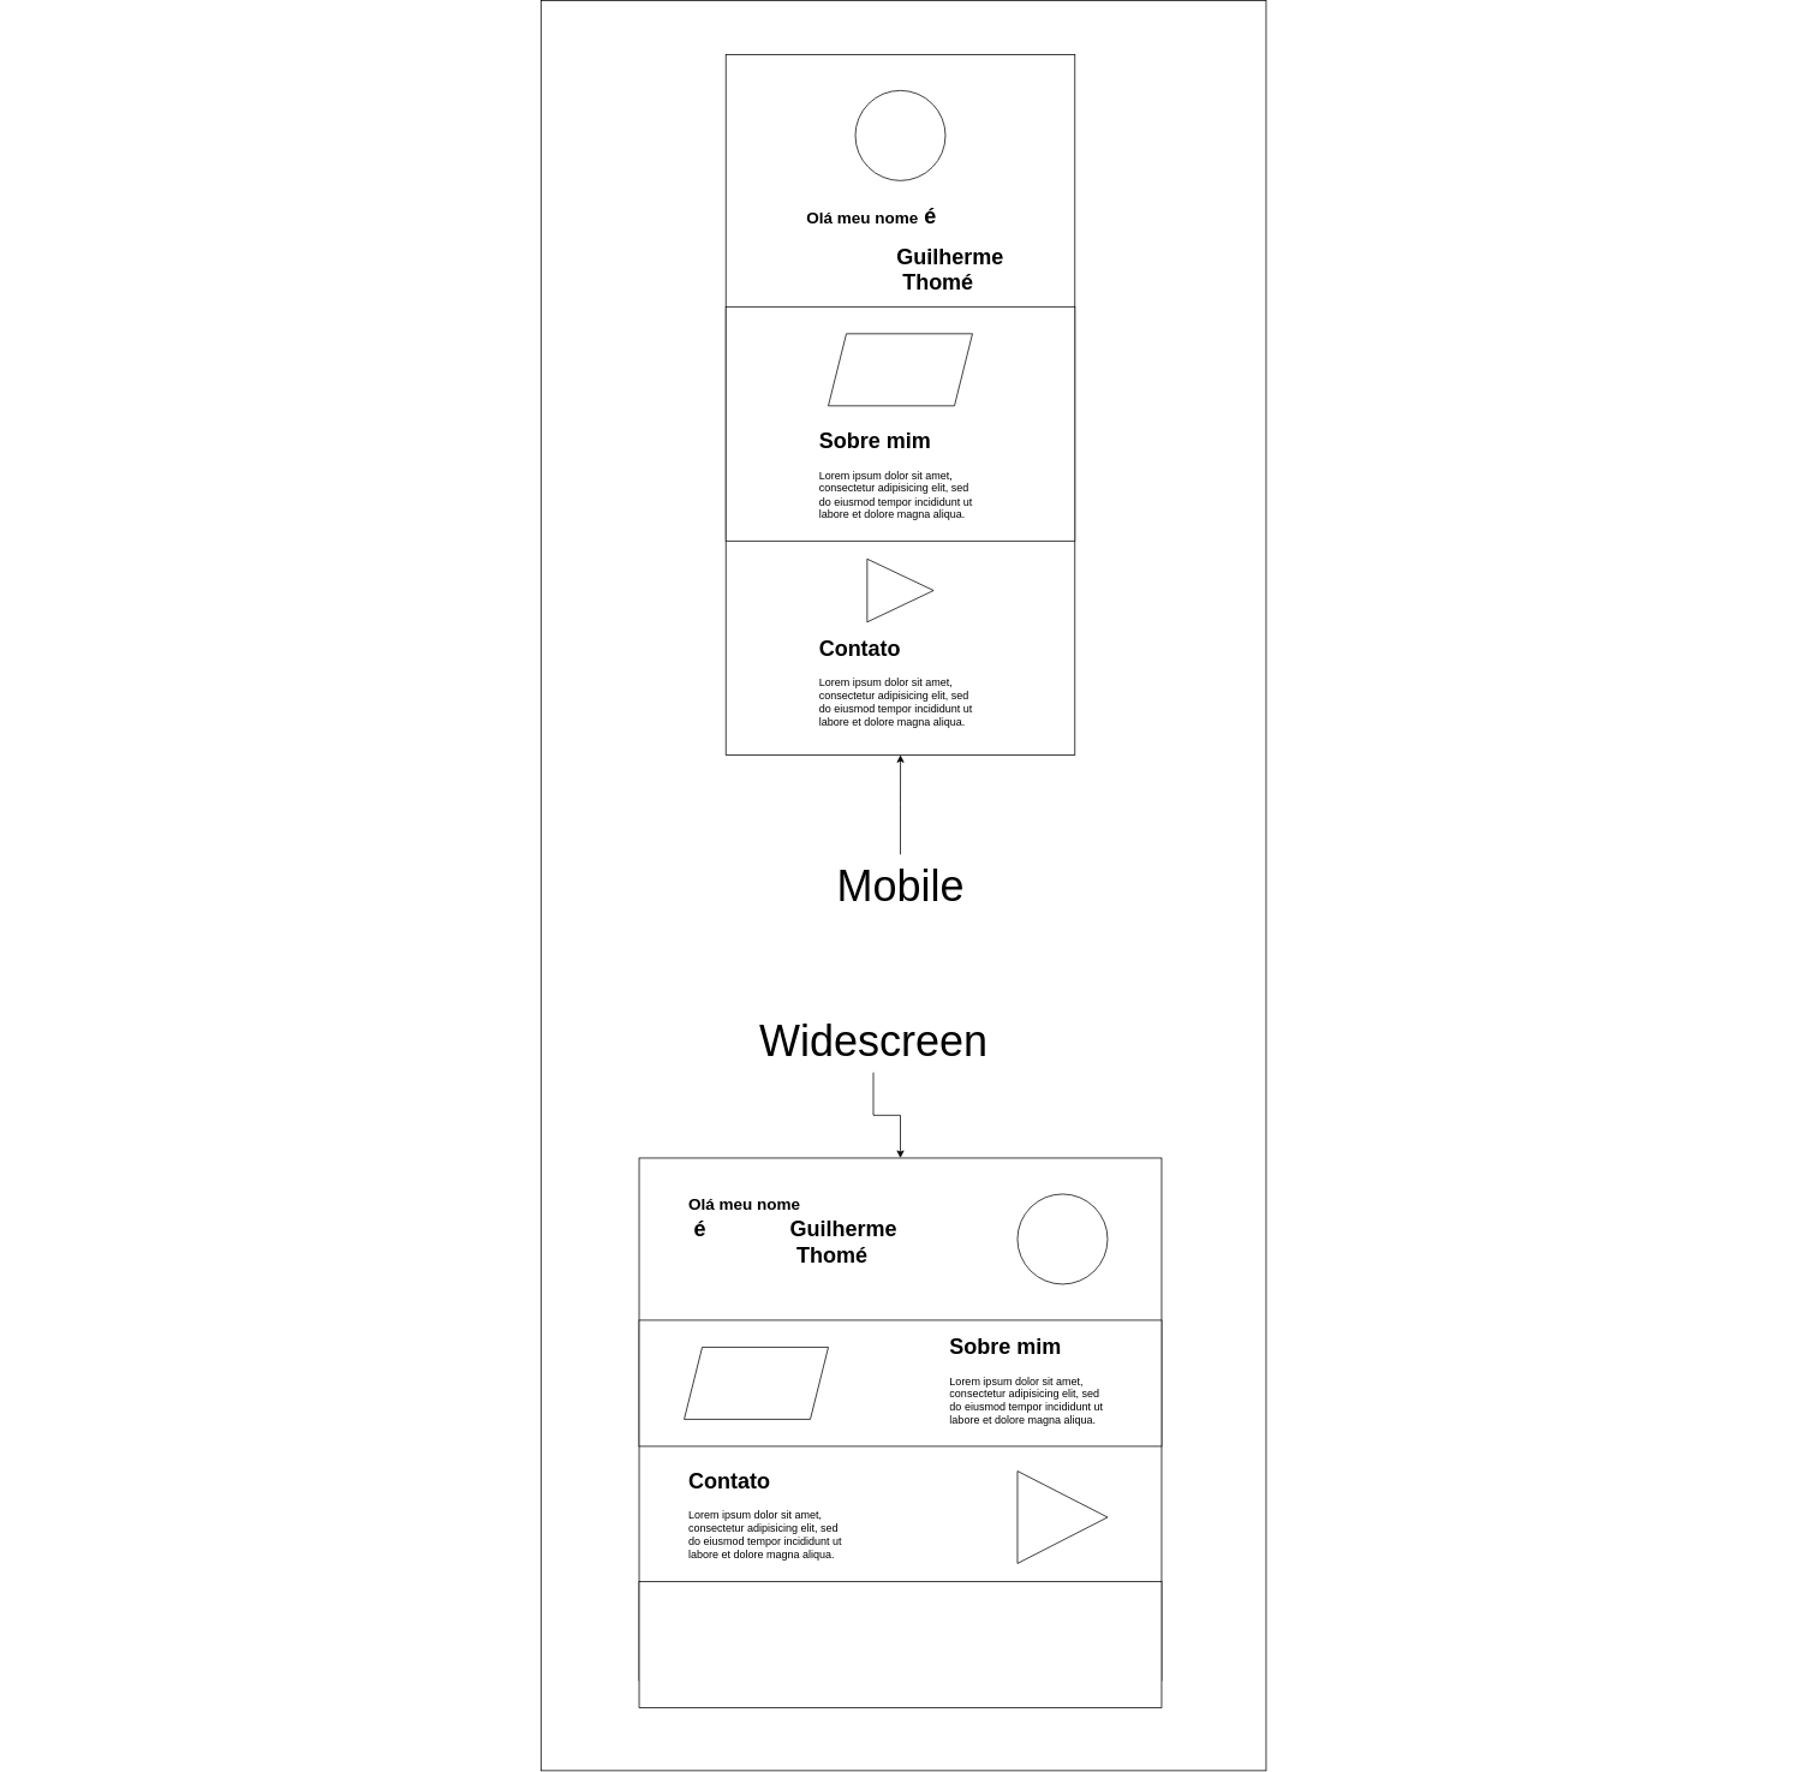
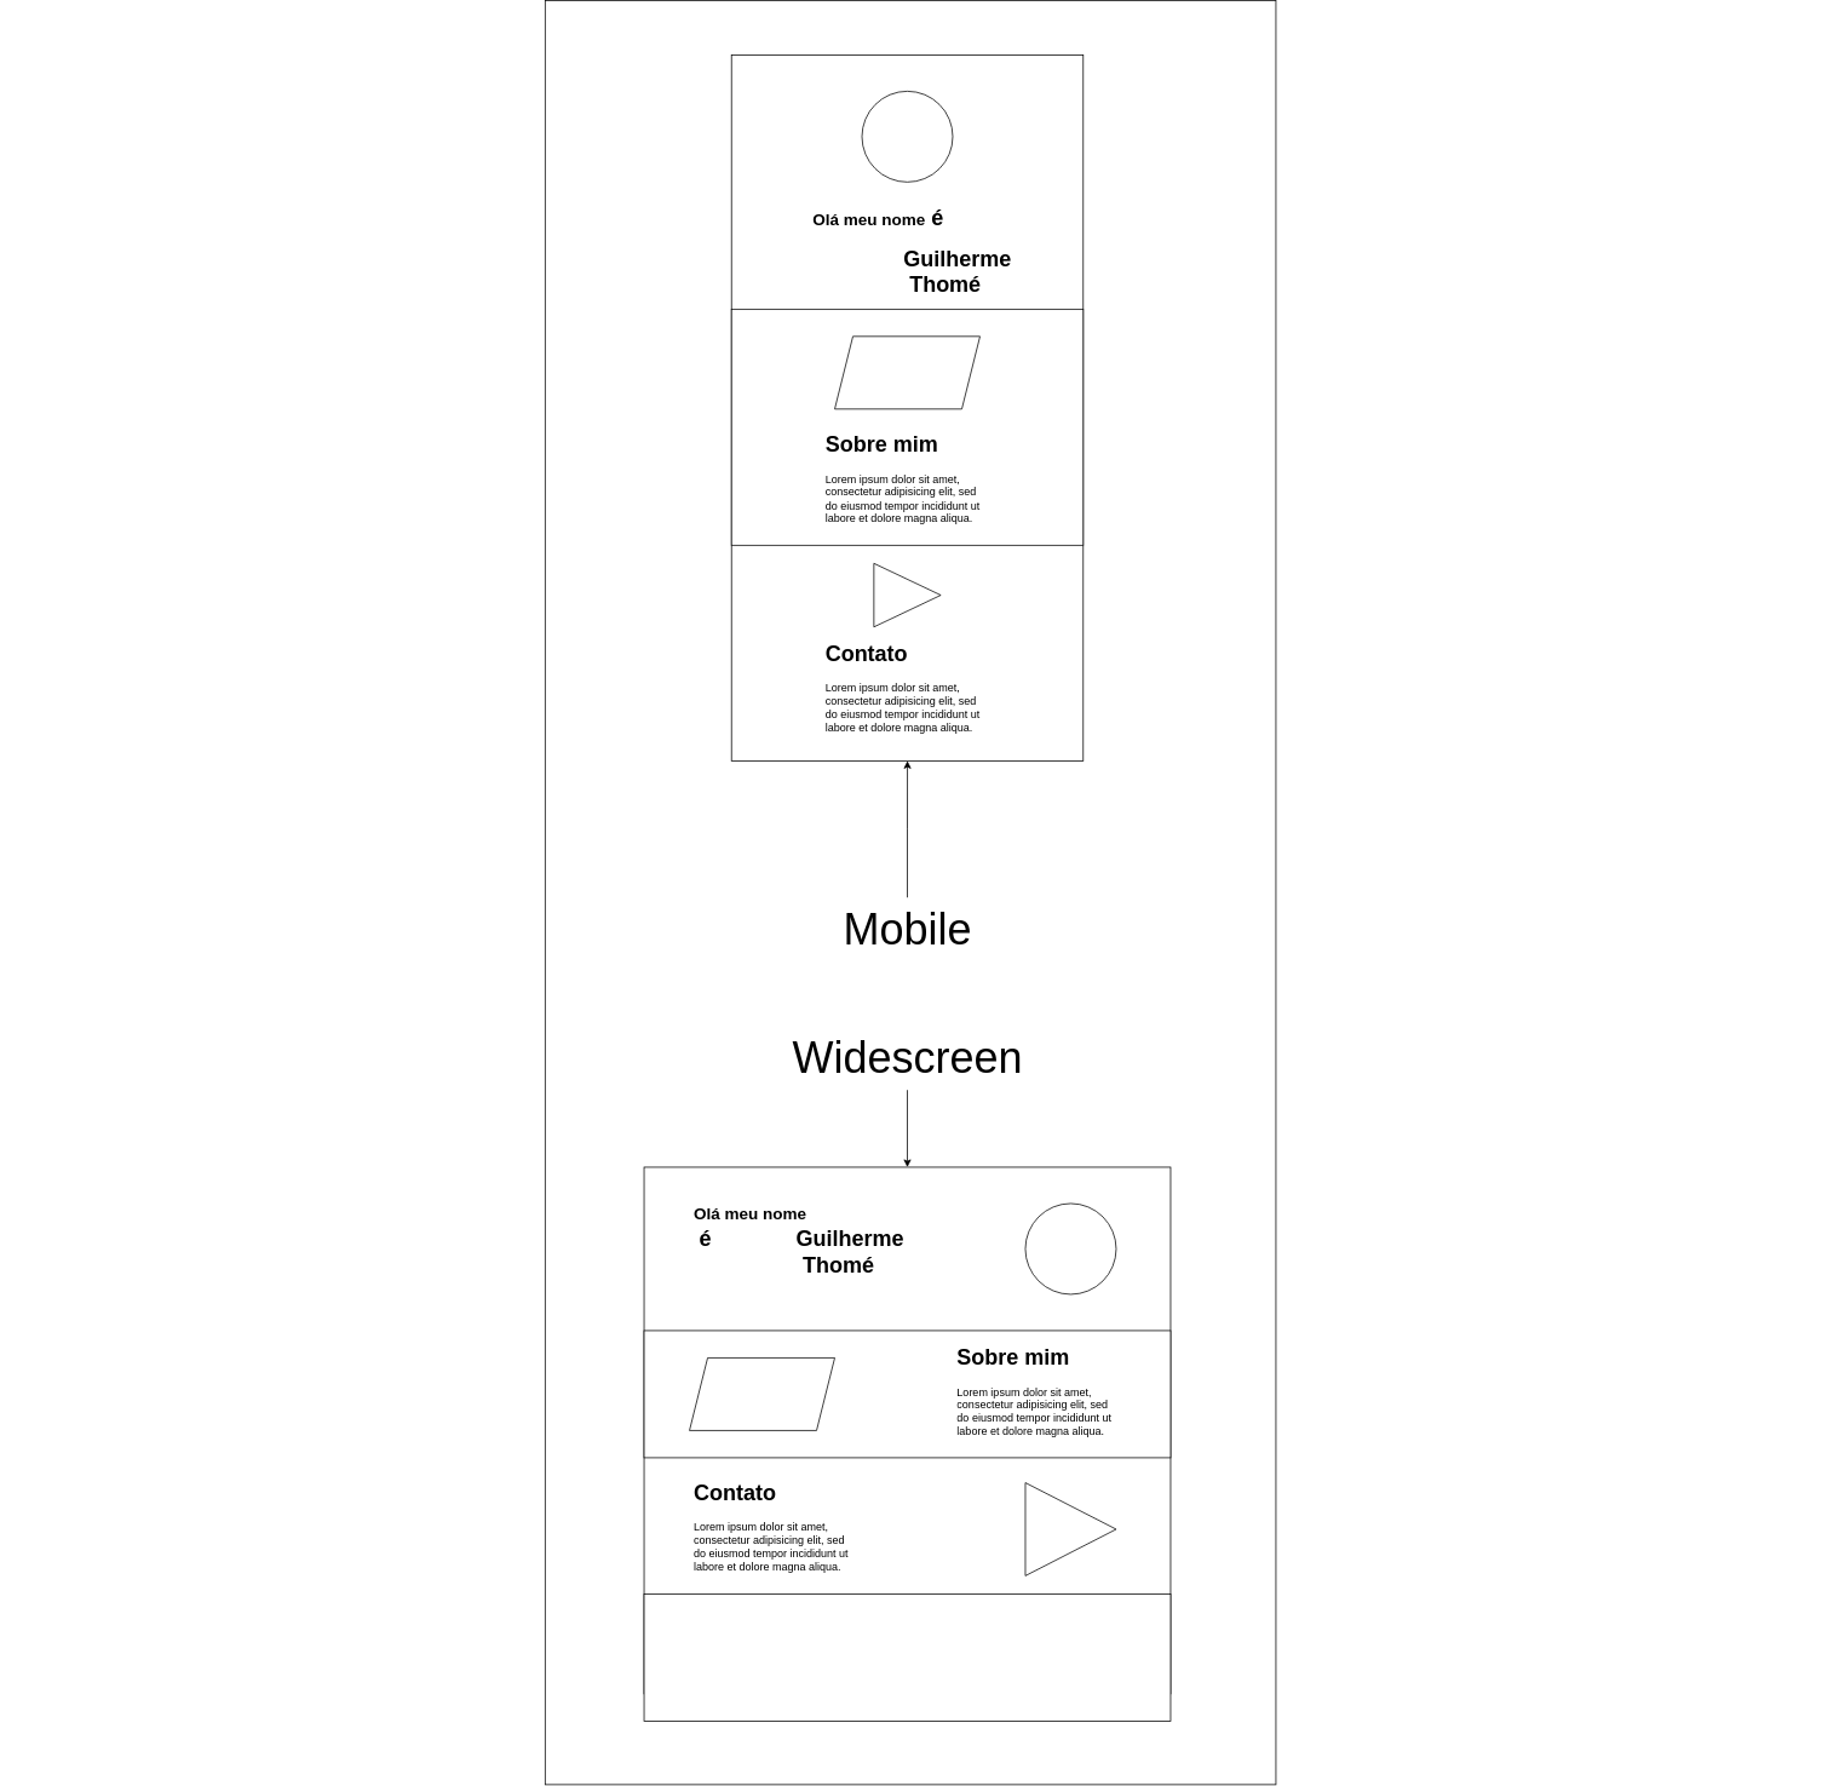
  <mxCell id="0" />
  <mxCell id="1" parent="0" />
  <mxCell id="2" value="" style="rounded=0;whiteSpace=wrap;html=1;rotation=90;direction=south;" vertex="1" parent="1"><mxGeometry x="20" y="540" width="1965" height="805" as="geometry" /></mxCell>
  <mxCell id="3" value="" style="whiteSpace=wrap;html=1;aspect=fixed;" vertex="1" parent="1"><mxGeometry x="709" y="1245" width="580" height="580" as="geometry" /></mxCell>
  <mxCell id="4" value="" style="ellipse;whiteSpace=wrap;html=1;aspect=fixed;" vertex="1" parent="1"><mxGeometry x="1129" y="1285" width="100" height="100" as="geometry" /></mxCell>
  <mxCell id="5" value="&lt;h1&gt;&lt;font style=&quot;font-size: 18px;&quot;&gt;Olá meu nome&lt;/font&gt;&amp;nbsp; &amp;nbsp; &amp;nbsp; &amp;nbsp; &amp;nbsp; &amp;nbsp;&amp;nbsp;&lt;font style=&quot;background-color: initial; font-weight: normal; font-size: 22px;&quot;&gt;&amp;nbsp; &amp;nbsp; &amp;nbsp;&lt;/font&gt;é&amp;nbsp; &amp;nbsp; &amp;nbsp; &amp;nbsp; &amp;nbsp; &amp;nbsp; &amp;nbsp; Guilherme&amp;nbsp; &amp;nbsp; &amp;nbsp; &amp;nbsp; &amp;nbsp; &amp;nbsp; &amp;nbsp; &amp;nbsp; &amp;nbsp; &amp;nbsp; &amp;nbsp; Thomé&lt;/h1&gt;&lt;div&gt;&lt;br&gt;&lt;/div&gt;" style="text;html=1;strokeColor=none;fillColor=none;spacing=5;spacingTop=-20;whiteSpace=wrap;overflow=hidden;rounded=0;" vertex="1" parent="1"><mxGeometry x="759" y="1275" width="260" height="140" as="geometry" /></mxCell>
  <mxCell id="6" value="" style="rounded=0;whiteSpace=wrap;html=1;" vertex="1" parent="1"><mxGeometry x="709" y="1425" width="580" height="140" as="geometry" /></mxCell>
  <mxCell id="7" value="" style="shape=parallelogram;perimeter=parallelogramPerimeter;whiteSpace=wrap;html=1;fixedSize=1;" vertex="1" parent="1"><mxGeometry x="759" y="1455" width="160" height="80" as="geometry" /></mxCell>
  <mxCell id="8" value="" style="rounded=1;whiteSpace=wrap;html=1;arcSize=0;" vertex="1" parent="1"><mxGeometry x="709" y="1715" width="580" height="140" as="geometry" /></mxCell>
  <mxCell id="9" value="" style="triangle;whiteSpace=wrap;html=1;" vertex="1" parent="1"><mxGeometry x="1129" y="1592.5" width="100" height="102.5" as="geometry" /></mxCell>
  <mxCell id="10" value="&lt;h1&gt;Sobre mim&lt;/h1&gt;&lt;p&gt;Lorem ipsum dolor sit amet, consectetur adipisicing elit, sed do eiusmod tempor incididunt ut labore et dolore magna aliqua.&lt;/p&gt;" style="text;html=1;strokeColor=none;fillColor=none;spacing=5;spacingTop=-20;whiteSpace=wrap;overflow=hidden;rounded=0;" vertex="1" parent="1"><mxGeometry x="1049" y="1435" width="190" height="120" as="geometry" /></mxCell>
  <mxCell id="11" value="&lt;h1&gt;Contato&lt;/h1&gt;&lt;p&gt;Lorem ipsum dolor sit amet, consectetur adipisicing elit, sed do eiusmod tempor incididunt ut labore et dolore magna aliqua.&lt;/p&gt;" style="text;html=1;strokeColor=none;fillColor=none;spacing=5;spacingTop=-20;whiteSpace=wrap;overflow=hidden;rounded=0;" vertex="1" parent="1"><mxGeometry x="759" y="1583.75" width="190" height="120" as="geometry" /></mxCell>
  <mxCell id="12" value="" style="edgeStyle=orthogonalEdgeStyle;rounded=0;orthogonalLoop=1;jettySize=auto;html=1;" edge="1" parent="1" source="13" target="3"><mxGeometry relative="1" as="geometry" /></mxCell>
- <mxCell id="13" value="Widescreen" style="text;html=1;align=center;verticalAlign=middle;resizable=0;points=[];autosize=1;strokeColor=none;fillColor=none;fontSize=48;" vertex="1" parent="1"><mxGeometry x="829" y="1080" width="280" height="70" as="geometry" /></mxCell>
+ <mxCell id="13" value="Widescreen" style="text;html=1;align=center;verticalAlign=middle;resizable=0;points=[];autosize=1;strokeColor=none;fillColor=none;fontSize=48;" vertex="1" parent="1"><mxGeometry x="859" width="280" height="70" as="geometry" y="1090" /></mxCell>
  <mxCell id="14" value="" style="rounded=0;whiteSpace=wrap;html=1;rotation=-180;" vertex="1" parent="1"><mxGeometry x="805.25" y="20" width="387.5" height="777.5" as="geometry" /></mxCell>
  <mxCell id="15" value="&lt;h1&gt;&lt;font style=&quot;font-size: 18px;&quot;&gt;Olá meu nome&lt;/font&gt;&amp;nbsp;é&amp;nbsp;&amp;nbsp;&lt;/h1&gt;&lt;h1&gt;&amp;nbsp; &amp;nbsp; &amp;nbsp; &amp;nbsp; &amp;nbsp; &amp;nbsp; &amp;nbsp; &amp;nbsp;Guilherme&amp;nbsp; &amp;nbsp; &amp;nbsp; &amp;nbsp; &amp;nbsp; &amp;nbsp; &amp;nbsp; &amp;nbsp; &amp;nbsp; &amp;nbsp; &amp;nbsp; Thomé&lt;/h1&gt;&lt;div&gt;&lt;br&gt;&lt;/div&gt;" style="text;html=1;strokeColor=none;fillColor=none;spacing=5;spacingTop=-20;whiteSpace=wrap;overflow=hidden;rounded=0;" vertex="1" parent="1"><mxGeometry x="890.25" y="180" width="266.25" height="140" as="geometry" /></mxCell>
  <mxCell id="16" value="" style="ellipse;whiteSpace=wrap;html=1;aspect=fixed;" vertex="1" parent="1"><mxGeometry x="949" y="60" width="100" height="100" as="geometry" /></mxCell>
  <mxCell id="17" value="" style="rounded=1;whiteSpace=wrap;html=1;arcSize=0;" vertex="1" parent="1"><mxGeometry x="805.25" y="300" width="387.5" height="260" as="geometry" /></mxCell>
  <mxCell id="18" value="" style="shape=parallelogram;perimeter=parallelogramPerimeter;whiteSpace=wrap;html=1;fixedSize=1;" vertex="1" parent="1"><mxGeometry x="919" y="330" width="160" height="80" as="geometry" /></mxCell>
  <mxCell id="19" value="&lt;h1&gt;Sobre mim&lt;/h1&gt;&lt;p&gt;Lorem ipsum dolor sit amet, consectetur adipisicing elit, sed do eiusmod tempor incididunt ut labore et dolore magna aliqua.&lt;/p&gt;" style="text;html=1;strokeColor=none;fillColor=none;spacing=5;spacingTop=-20;whiteSpace=wrap;overflow=hidden;rounded=0;" vertex="1" parent="1"><mxGeometry x="904" y="430" width="190" height="120" as="geometry" /></mxCell>
  <mxCell id="20" value="&lt;h1&gt;Contato&lt;/h1&gt;&lt;p&gt;Lorem ipsum dolor sit amet, consectetur adipisicing elit, sed do eiusmod tempor incididunt ut labore et dolore magna aliqua.&lt;/p&gt;" style="text;html=1;strokeColor=none;fillColor=none;spacing=5;spacingTop=-20;whiteSpace=wrap;overflow=hidden;rounded=0;" vertex="1" parent="1"><mxGeometry x="904" y="660" width="190" height="120" as="geometry" /></mxCell>
  <mxCell id="21" value="" style="triangle;whiteSpace=wrap;html=1;" vertex="1" parent="1"><mxGeometry x="962.13" y="580" width="73.75" height="70" as="geometry" /></mxCell>
  <mxCell id="22" value="" style="edgeStyle=orthogonalEdgeStyle;rounded=0;orthogonalLoop=1;jettySize=auto;html=1;" edge="1" parent="1" source="23" target="14"><mxGeometry relative="1" as="geometry" /></mxCell>
- <mxCell id="23" value="Mobile" style="text;html=1;align=center;verticalAlign=middle;resizable=0;points=[];autosize=1;strokeColor=none;fillColor=none;fontSize=48;" vertex="1" parent="1"><mxGeometry x="919.01" y="908" width="160" height="70" as="geometry" /></mxCell>
+ <mxCell id="23" value="Mobile" style="text;html=1;align=center;verticalAlign=middle;resizable=0;points=[];autosize=1;strokeColor=none;fillColor=none;fontSize=48;" vertex="1" parent="1"><mxGeometry x="919.01" y="948" width="160" height="70" as="geometry" /></mxCell>
